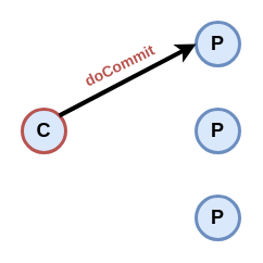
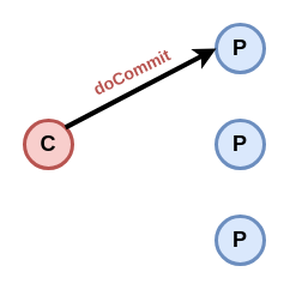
  <mxCell id="0" />
  <mxCell id="1" parent="0" />
- <mxCell id="2" value="&lt;font style=&quot;font-size: 18px&quot;&gt;&lt;b&gt;C&lt;/b&gt;&lt;/font&gt;" style="ellipse;whiteSpace=wrap;html=1;aspect=fixed;strokeWidth=3;fillColor=#dae8fc;strokeColor=#b85450;" vertex="1" parent="1"><mxGeometry x="20" y="100" width="40" height="40" as="geometry" /></mxCell>
+ <mxCell id="2" value="&lt;font style=&quot;font-size: 18px&quot;&gt;&lt;b&gt;C&lt;/b&gt;&lt;/font&gt;" style="ellipse;whiteSpace=wrap;html=1;aspect=fixed;strokeWidth=3;fillColor=#f8cecc;strokeColor=#b85450;" vertex="1" parent="1"><mxGeometry x="20" y="100" width="40" height="40" as="geometry" /></mxCell>
  <mxCell id="3" value="&lt;font size=&quot;1&quot;&gt;&lt;b style=&quot;font-size: 18px&quot;&gt;P&lt;/b&gt;&lt;/font&gt;" style="ellipse;whiteSpace=wrap;html=1;aspect=fixed;strokeWidth=3;fillColor=#dae8fc;strokeColor=#6c8ebf;" vertex="1" parent="1"><mxGeometry x="180" y="20" width="40" height="40" as="geometry" /></mxCell>
  <mxCell id="4" value="&lt;font style=&quot;font-size: 18px&quot;&gt;&lt;b&gt;P&lt;/b&gt;&lt;/font&gt;" style="ellipse;whiteSpace=wrap;html=1;aspect=fixed;strokeWidth=3;fillColor=#dae8fc;strokeColor=#6c8ebf;" vertex="1" parent="1"><mxGeometry x="180" y="100" width="40" height="40" as="geometry" /></mxCell>
  <mxCell id="5" value="&lt;font style=&quot;font-size: 18px&quot;&gt;&lt;b&gt;P&lt;/b&gt;&lt;/font&gt;" style="ellipse;whiteSpace=wrap;html=1;aspect=fixed;strokeWidth=3;fillColor=#dae8fc;strokeColor=#6c8ebf;" vertex="1" parent="1"><mxGeometry x="180" y="180" width="40" height="40" as="geometry" /></mxCell>
  <mxCell id="6" value="" style="endArrow=classic;html=1;exitX=1;exitY=0;exitDx=0;exitDy=0;entryX=0;entryY=0.5;entryDx=0;entryDy=0;strokeWidth=4;" edge="1" parent="1" source="2" target="3"><mxGeometry width="50" height="50" relative="1" as="geometry"><mxPoint x="370" y="40" as="sourcePoint" /><mxPoint x="420" y="-10" as="targetPoint" /></mxGeometry></mxCell>
  <mxCell id="7" value="&lt;font style=&quot;font-size: 14px&quot; color=&quot;#b85450&quot;&gt;&lt;b&gt;doCommit&lt;/b&gt;&lt;/font&gt;" style="text;html=1;strokeColor=none;fillColor=none;align=center;verticalAlign=middle;whiteSpace=wrap;rounded=0;rotation=334;" vertex="1" parent="1"><mxGeometry x="70" y="50" width="80" height="20" as="geometry" /></mxCell>
